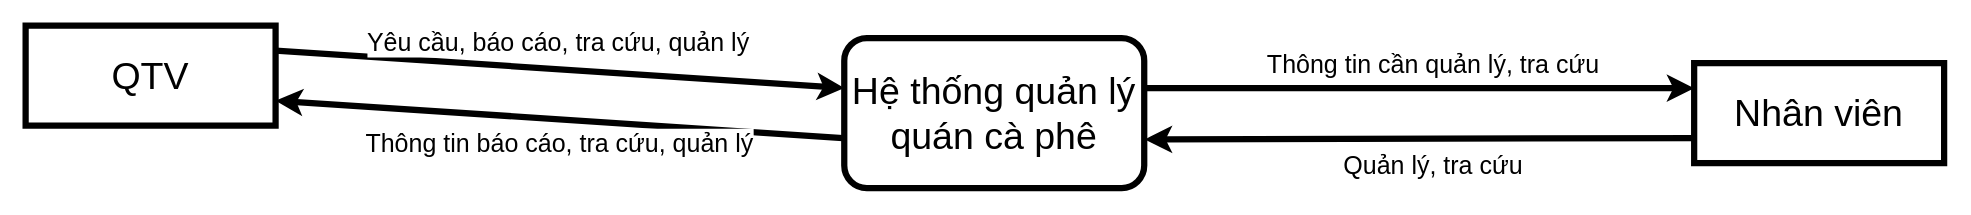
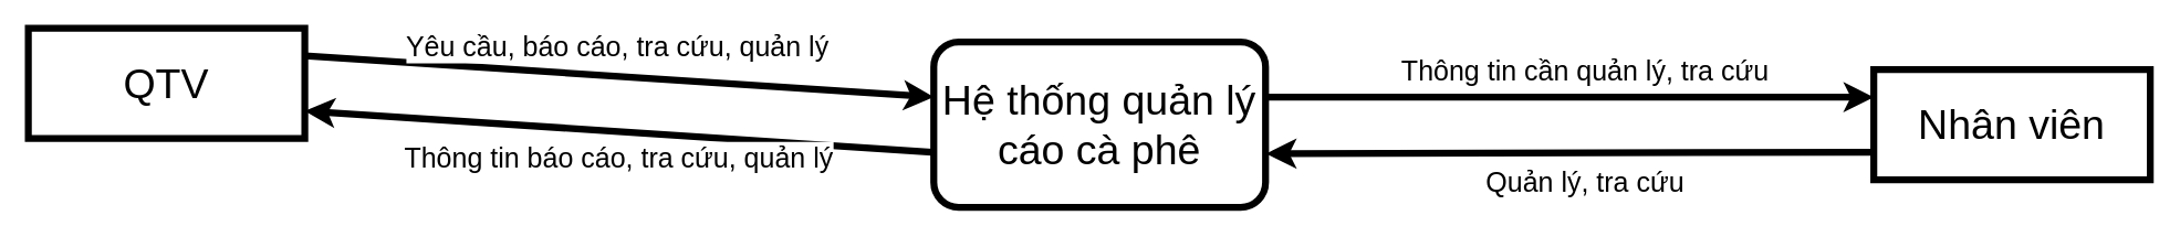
  <mxCell id="0" />
  <mxCell id="1" parent="0" />
- <mxCell id="2" value="Hệ thống quản lý quán cà phê" style="rounded=1;whiteSpace=wrap;html=1;strokeWidth=5;fontSize=30;" vertex="1" parent="1"><mxGeometry x="675" y="30" width="240" height="120" as="geometry" /></mxCell>
+ <mxCell id="2" value="Hệ thống quản lý cáo cà phê" style="rounded=1;whiteSpace=wrap;html=1;strokeWidth=5;fontSize=30;" vertex="1" parent="1"><mxGeometry x="675" y="30" width="240" height="120" as="geometry" /></mxCell>
  <mxCell id="3" value="QTV" style="rounded=0;whiteSpace=wrap;html=1;strokeWidth=5;fontSize=30;" vertex="1" parent="1"><mxGeometry x="20" y="20" width="200" height="80" as="geometry" /></mxCell>
  <mxCell id="4" value="Nhân viên" style="rounded=0;whiteSpace=wrap;html=1;strokeWidth=5;fontSize=30;" vertex="1" parent="1"><mxGeometry x="1355" y="50" width="200" height="80" as="geometry" /></mxCell>
  <mxCell id="5" value="" style="endArrow=classic;html=1;fontSize=30;exitX=1;exitY=0.25;exitDx=0;exitDy=0;strokeWidth=5;" edge="1" parent="1" source="3"><mxGeometry width="50" height="50" relative="1" as="geometry"><mxPoint x="785" y="80" as="sourcePoint" /><mxPoint x="675" y="70" as="targetPoint" /><Array as="points" /></mxGeometry></mxCell>
  <mxCell id="6" value="Yêu cầu, báo cáo, tra cứu, quản lý" style="edgeLabel;html=1;align=center;verticalAlign=middle;resizable=0;points=[];fontSize=20;" vertex="1" connectable="0" parent="5"><mxGeometry x="-0.178" y="2" relative="1" as="geometry"><mxPoint x="38.57" y="-18" as="offset" /></mxGeometry></mxCell>
  <mxCell id="7" value="" style="endArrow=classic;html=1;strokeWidth=5;fontSize=20;entryX=1;entryY=0.75;entryDx=0;entryDy=0;" edge="1" parent="1" target="3"><mxGeometry width="50" height="50" relative="1" as="geometry"><mxPoint x="674" y="110" as="sourcePoint" /><mxPoint x="835" y="30" as="targetPoint" /></mxGeometry></mxCell>
  <mxCell id="8" value="Thông tin báo cáo, tra cứu, quản lý" style="edgeLabel;html=1;align=center;verticalAlign=middle;resizable=0;points=[];fontSize=20;" vertex="1" connectable="0" parent="7"><mxGeometry x="0.112" relative="1" as="geometry"><mxPoint x="25.29" y="20" as="offset" /></mxGeometry></mxCell>
  <mxCell id="9" value="" style="endArrow=classic;html=1;strokeWidth=5;fontSize=20;exitX=1;exitY=0.333;exitDx=0;exitDy=0;exitPerimeter=0;" edge="1" parent="1" source="2"><mxGeometry width="50" height="50" relative="1" as="geometry"><mxPoint x="805" y="60" as="sourcePoint" /><mxPoint x="1355" y="70" as="targetPoint" /></mxGeometry></mxCell>
  <mxCell id="10" value="Thông tin cần quản lý, tra cứu" style="edgeLabel;html=1;align=center;verticalAlign=middle;resizable=0;points=[];fontSize=20;" vertex="1" connectable="0" parent="9"><mxGeometry x="-0.192" y="3" relative="1" as="geometry"><mxPoint x="52.86" y="-16.98" as="offset" /></mxGeometry></mxCell>
  <mxCell id="11" value="" style="endArrow=classic;html=1;strokeWidth=5;fontSize=20;exitX=0;exitY=0.75;exitDx=0;exitDy=0;entryX=1.002;entryY=0.675;entryDx=0;entryDy=0;entryPerimeter=0;" edge="1" parent="1" source="4" target="2"><mxGeometry width="50" height="50" relative="1" as="geometry"><mxPoint x="915" y="110" as="sourcePoint" /><mxPoint x="1235" y="250" as="targetPoint" /></mxGeometry></mxCell>
  <mxCell id="12" value="Quản lý, tra cứu" style="edgeLabel;html=1;align=center;verticalAlign=middle;resizable=0;points=[];fontSize=20;" vertex="1" connectable="0" parent="11"><mxGeometry x="-0.099" y="2" relative="1" as="geometry"><mxPoint x="-11.43" y="17.55" as="offset" /></mxGeometry></mxCell>
